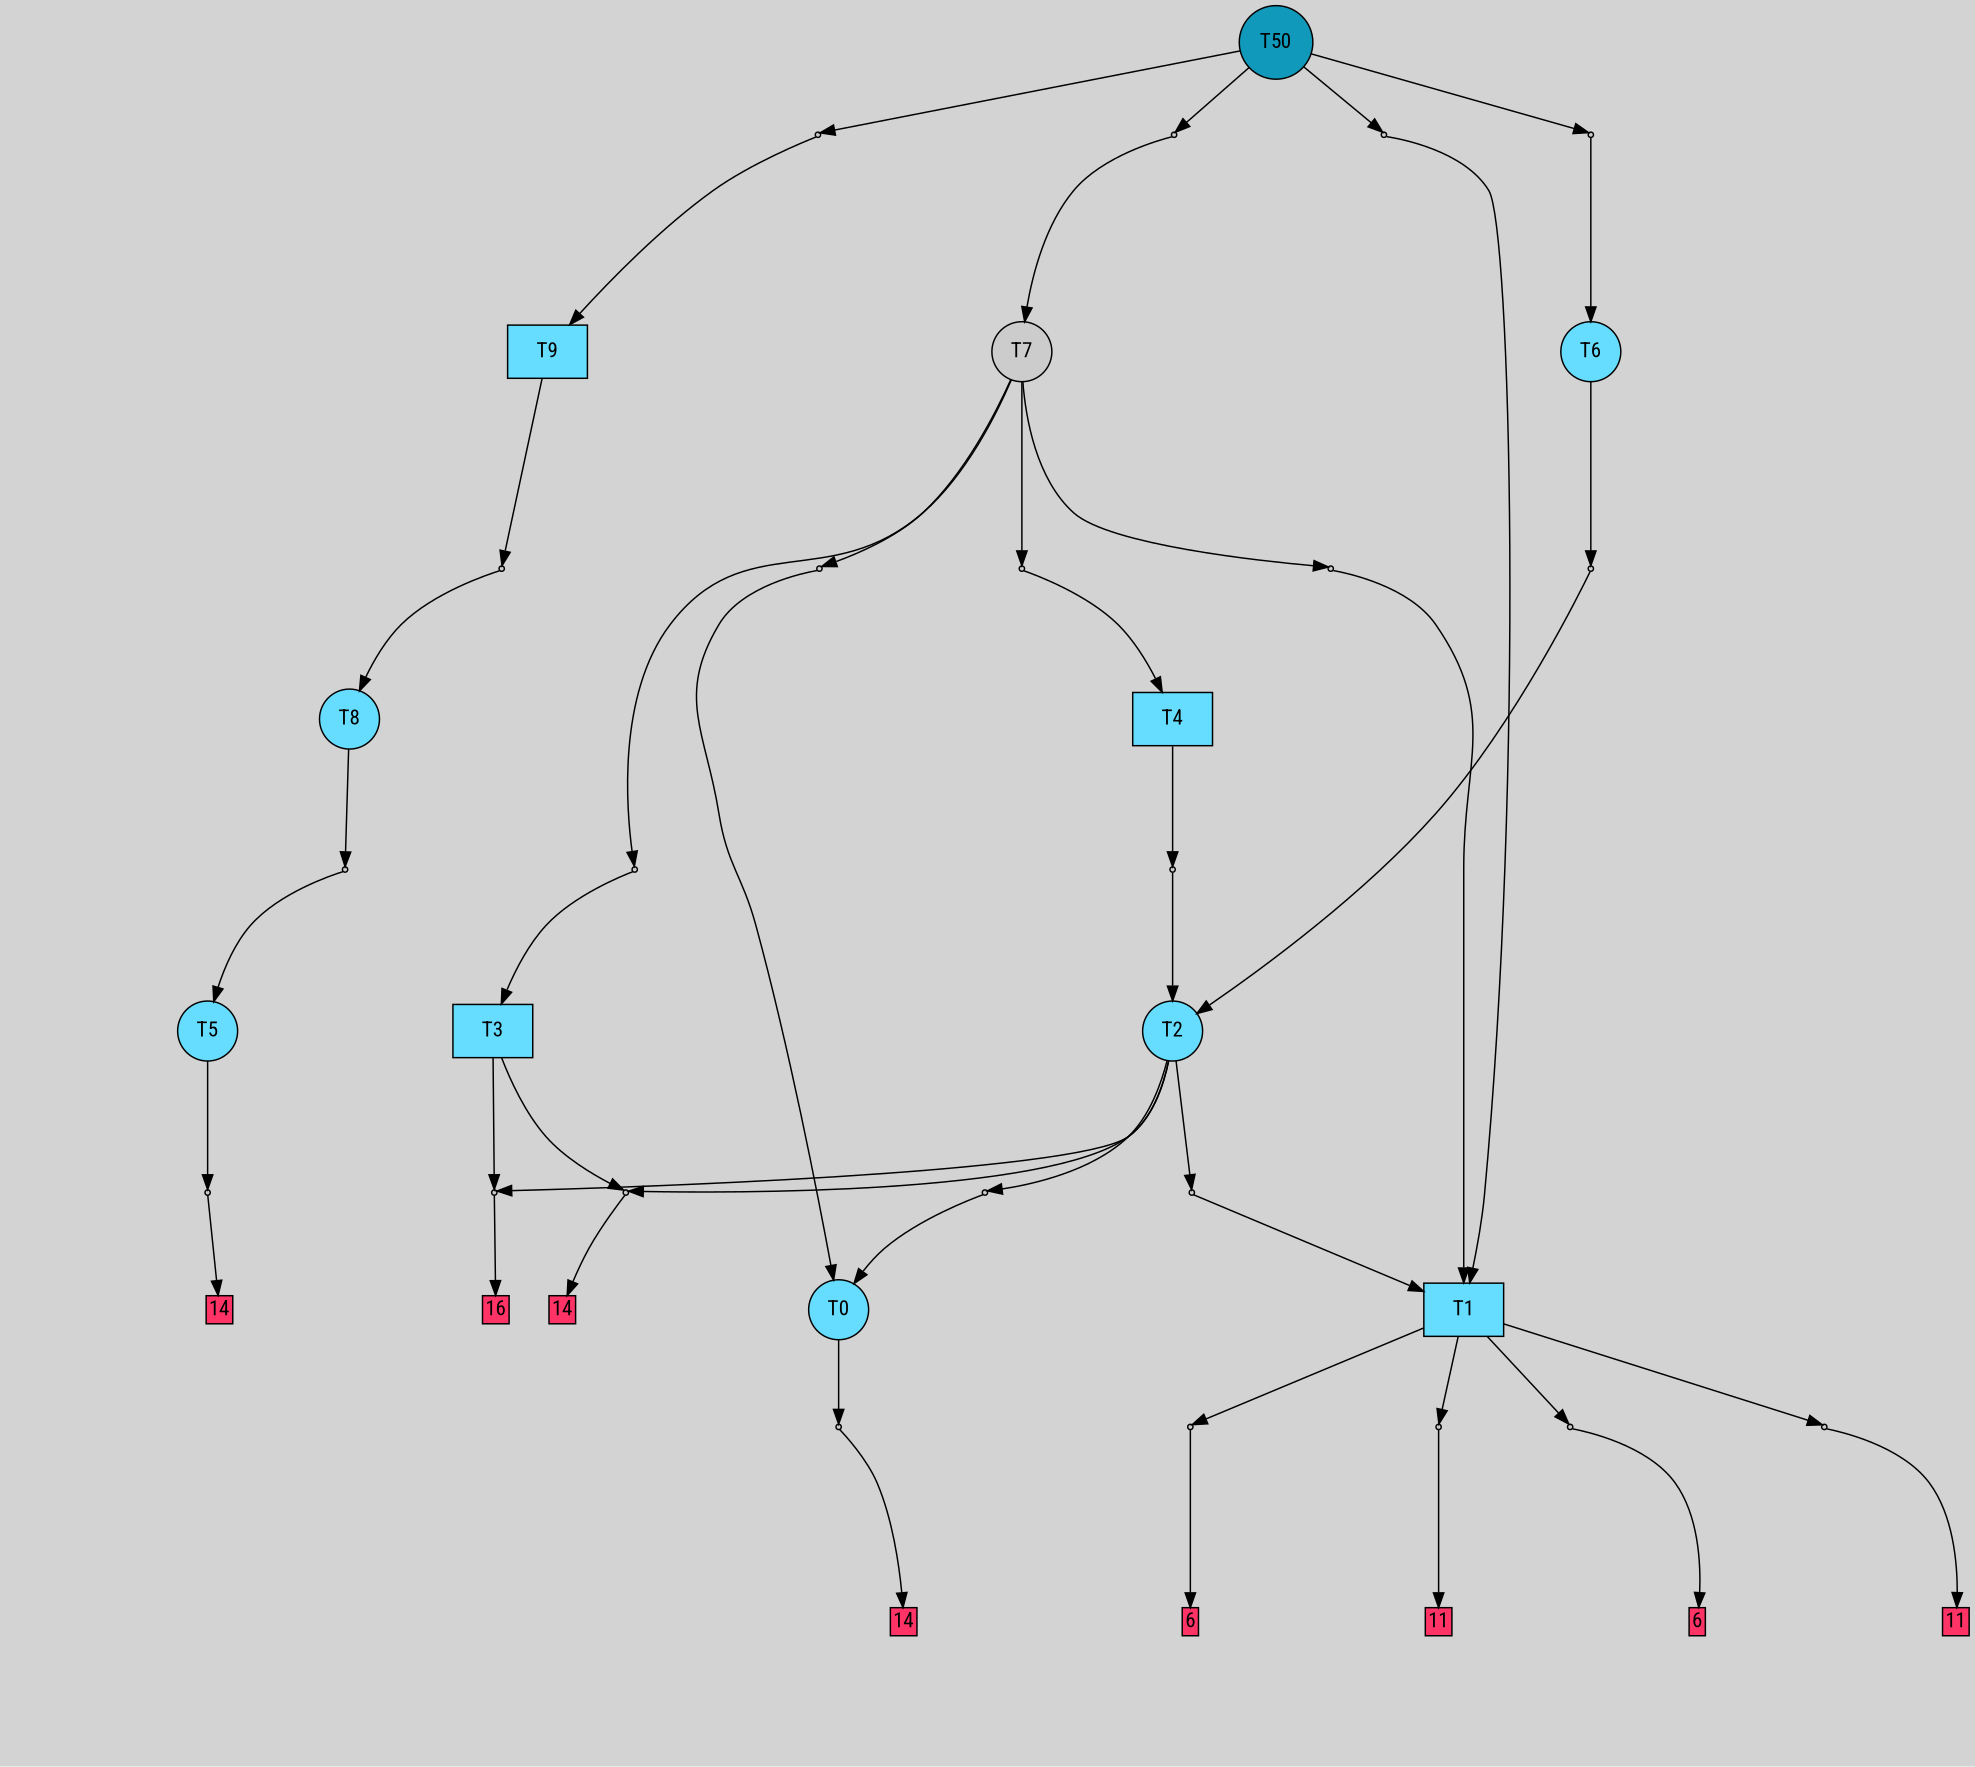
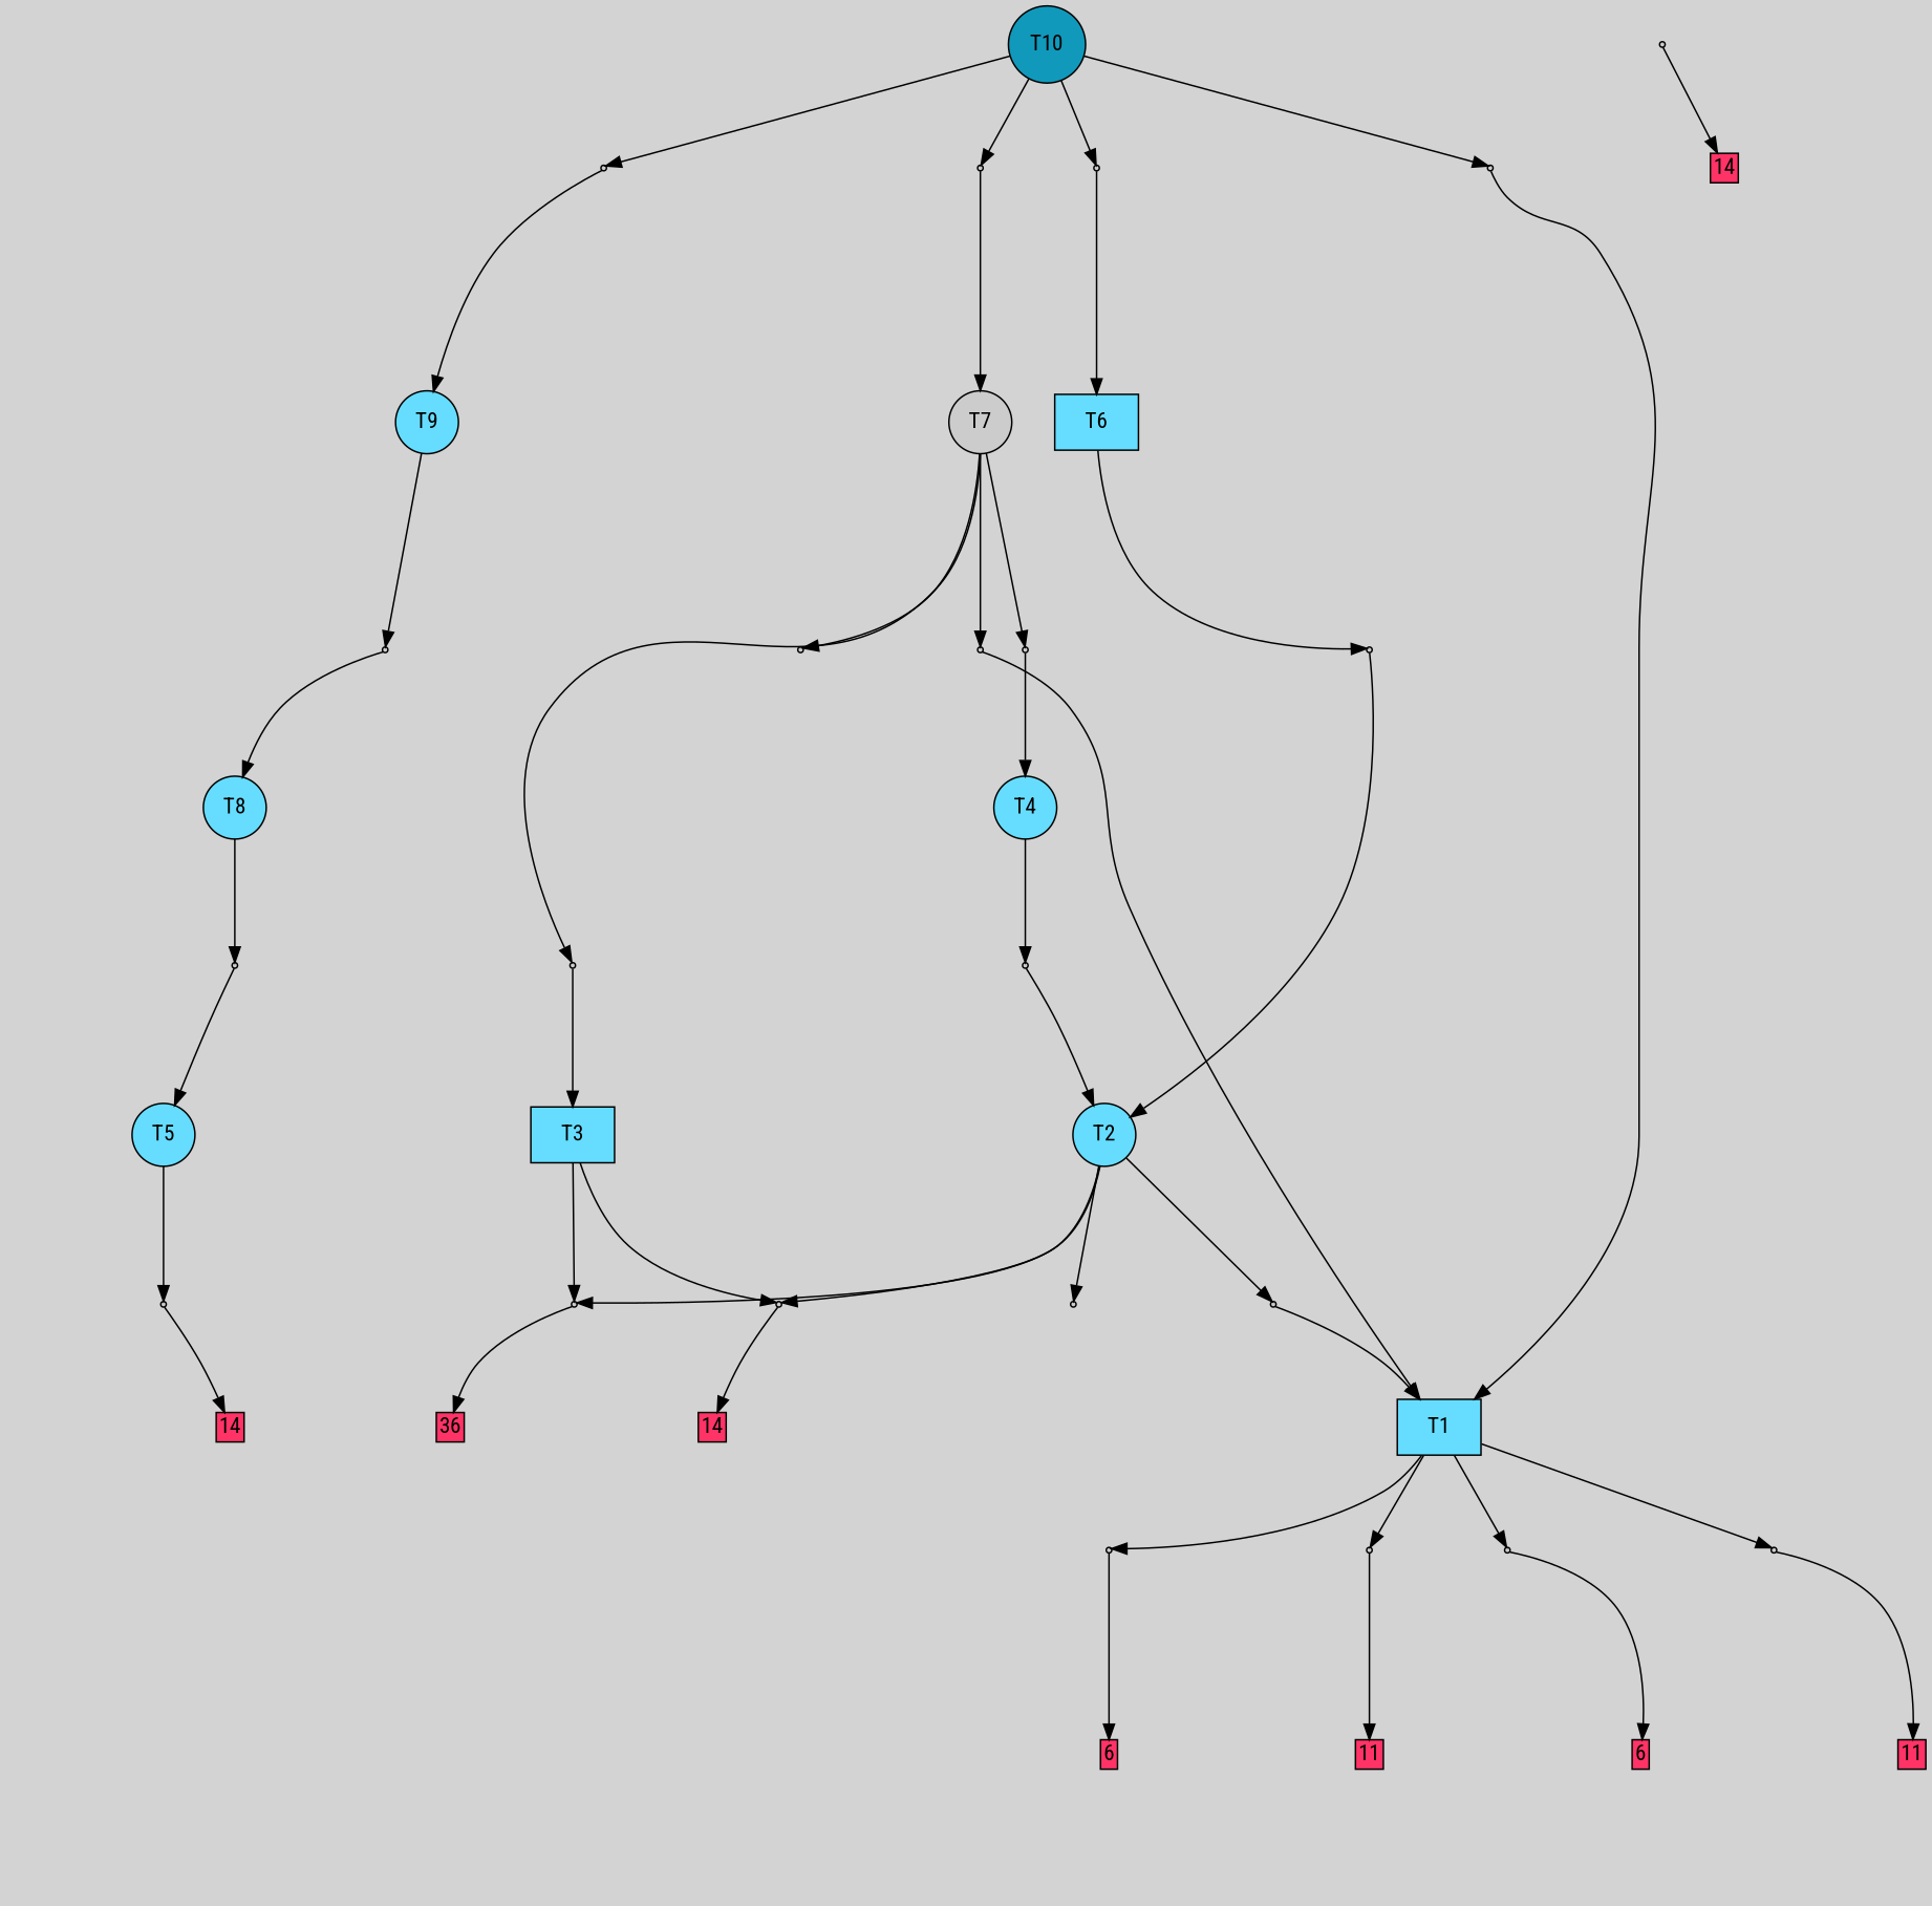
  digraph {
    bgcolor=lightgray
    fontname="Roboto Condensed"
    node [fillcolor="#cccccc" fontname="Roboto Condensed" shape=box style=filled]
    edge [fontname="Roboto Condensed"]
-   T10 [fillcolor="#1199bb" shape=circle label=T50]
+   T10 [fillcolor="#1199bb" shape=circle]
    P18 [shape=point]
    P19 [shape=point]
    P20 [shape=point]
    P21 [shape=point]
-   T0 [fillcolor="#66ddff" shape=circle]
    P0 [shape=point]
    n8 [label="6|2&1|337#1|75&#92;n3|0&0|850#1|12&#92;n" style=invis fillcolor=""]
    n9 [fillcolor="#ff3366" height=0 label=14 margin=0.03 width=0]
    T1 [fillcolor="#66ddff"]
    P1 [shape=point]
    P2 [shape=point]
    P3 [shape=point]
    P4 [shape=point]
    n15 [label="3|0&1|1037#1|773&#92;n7|3&0|1112#1|510&#92;n4|5&0|291#1|141&#92;n1|0&0|560#0|837&#92;n" style=invis fillcolor=""]
    n16 [fillcolor="#ff3366" height=0 label=6 margin=0.03 width=0]
    n17 [label="1|1&1|1172#0|540&#92;n1|7&1|1241#1|796&#92;n5|5&0|569#0|139&#92;n3|2&1|725#0|623&#92;n2|0&1|1037#1|818&#92;n0|6&0|786#0|1200&#92;n3|2&0|382#1|373&#92;n0|1&0|1045#0|951&#92;n1|3&0|1058#0|1&#92;n4|5&0|723#1|1286&#92;n0|0&1|187#1|588&#92;n1|0&0|560#0|837&#92;n" style=invis fillcolor=""]
    n18 [fillcolor="#ff3366" height=0 label=11 margin=0.03 width=0]
    n19 [label="4|5&1|110#1|165&#92;n3|0&1|1122#0|1269&#92;n3|4&0|589#1|957&#92;n3|0&0|4#0|328&#92;n" style=invis fillcolor=""]
    n20 [fillcolor="#ff3366" height=0 label=6 margin=0.03 width=0]
    n21 [label="6|0&1|532#1|758&#92;n4|1&0|704#1|117&#92;n0|0&1|773#0|625&#92;n7|3&0|1112#1|510&#92;n4|5&0|291#1|141&#92;n1|2&1|877#1|696&#92;n3|0&1|1308#0|1186&#92;n1|0&0|560#0|837&#92;n" style=invis fillcolor=""]
    n22 [fillcolor="#ff3366" height=0 label=11 margin=0.03 width=0]
    T2 [fillcolor="#66ddff" shape=circle]
    P5 [shape=point]
    P6 [shape=point]
    P7 [shape=point]
    P8 [shape=point]
    n28 [label="0|3&1|893#1|1092&#92;n7|4&1|140#1|789&#92;n0|0&0|364#1|632&#92;n3|5&0|443#0|352&#92;n3|0&1|1122#0|1269&#92;n" style=invis fillcolor=""]
    n29 [label="5|6&1|583#0|515&#92;n2|2&0|1286#1|591&#92;n7|0&0|762#0|1287&#92;n" style=invis fillcolor=""]
    n30 [label="0|7&1|1158#0|605&#92;n7|2&0|15#1|973&#92;n3|0&0|850#1|12&#92;n" style=invis fillcolor=""]
    n31 [fillcolor="#ff3366" height=0 label=14 margin=0.03 width=0]
    n32 [label="7|0&1|781#0|477&#92;n" style=invis fillcolor=""]
-   n33 [fillcolor="#ff3366" height=0 label=16 margin=0.03 width=0]
+   n33 [fillcolor="#ff3366" height=0 label=36 margin=0.03 width=0]
    T3 [fillcolor="#66ddff"]
-   T4 [fillcolor="#66ddff"]
+   T4 [fillcolor="#66ddff" shape=circle]
    P9 [shape=point]
    n37 [label="3|0&1|1083#0|825&#92;n" style=invis fillcolor=""]
    T5 [fillcolor="#66ddff" shape=circle]
    P10 [shape=point]
    n40 [label="0|7&1|1158#0|605&#92;n7|2&0|15#1|973&#92;n3|0&0|850#1|12&#92;n" style=invis fillcolor=""]
    n41 [fillcolor="#ff3366" height=0 label=14 margin=0.03 width=0]
-   T6 [fillcolor="#66ddff" shape=circle]
+   T6 [fillcolor="#66ddff"]
    P11 [shape=point]
    n44 [label="3|0&1|1083#0|825&#92;n" style=invis fillcolor=""]
    T7 [shape=circle]
    P12 [shape=point]
    P13 [shape=point]
    P14 [shape=point]
    P15 [shape=point]
    n50 [label="6|6&1|201#1|108&#92;n3|3&1|278#0|550&#92;n7|0&0|147#0|1144&#92;n7|7&1|208#1|1323&#92;n3|3&0|511#0|1215&#92;n0|6&0|736#0|1259&#92;n2|2&0|1286#1|591&#92;n7|0&0|762#0|1287&#92;n" style=invis fillcolor=""]
    n51 [label="7|4&1|140#1|789&#92;n5|2&0|60#0|1020&#92;n1|6&1|1176#1|1145&#92;n1|3&0|130#0|1326&#92;n5|2&0|155#1|360&#92;n4|5&1|110#1|165&#92;n1|4&0|685#0|466&#92;n6|0&1|938#0|1123&#92;n3|0&0|4#0|328&#92;n" style=invis fillcolor=""]
    n52 [label="0|3&1|893#1|1092&#92;n7|4&1|140#1|789&#92;n0|0&0|364#1|632&#92;n3|5&0|443#0|352&#92;n3|0&1|1122#0|1269&#92;n" style=invis fillcolor=""]
    n53 [label="1|1&1|1130#1|568&#92;n2|7&0|433#1|1152&#92;n7|2&0|39#0|324&#92;n7|0&0|762#0|1287&#92;n" style=invis fillcolor=""]
    T8 [fillcolor="#66ddff" shape=circle]
    P16 [shape=point]
    n56 [label="3|3&1|250#0|760&#92;n3|0&0|979#1|12&#92;n" style=invis fillcolor=""]
-   T9 [fillcolor="#66ddff"]
+   T9 [fillcolor="#66ddff" shape=circle]
    P17 [shape=point]
    n59 [label="6|0&1|319#0|650&#92;n6|2&0|464#1|1294&#92;n0|0&1|637#0|1338&#92;n" style=invis fillcolor=""]
    n60 [label="0|6&1|1174#1|1145&#92;n5|0&1|992#0|1063&#92;n2|6&0|750#0|904&#92;n0|7&1|194#1|553&#92;n2|0&0|127#0|678&#92;n4|4&1|1057#0|992&#92;n6|0&1|14#1|827&#92;n3|0&0|4#0|328&#92;n" style=invis fillcolor=""]
    n61 [label="0|3&1|893#1|1092&#92;n7|4&1|140#1|789&#92;n0|0&0|364#1|632&#92;n3|5&0|443#0|352&#92;n3|0&1|1122#0|1269&#92;n" style=invis fillcolor=""]
    n62 [label="0|3&1|933#1|896&#92;n6|2&0|315#0|827&#92;n0|0&1|637#0|1338&#92;n" style=invis fillcolor=""]
    n63 [label="5|0&1|992#0|1063&#92;n6|3&1|118#1|651&#92;n0|4&0|459#0|1000&#92;n7|7&1|584#1|347&#92;n5|1&0|28#1|15&#92;n4|4&1|584#0|316&#92;n2|3&0|455#0|1241&#92;n3|5&0|523#0|228&#92;n0|1&1|1232#0|589&#92;n0|7&1|194#0|553&#92;n0|3&1|893#1|1092&#92;n5|0&0|359#1|356&#92;n3|5&0|443#0|352&#92;n3|0&1|1122#0|1269&#92;n" style=invis fillcolor=""]
    subgraph sub_1 {
      rank=same
      T10
    }
    T10 -> P18
    T10 -> P19
    T10 -> P20
    T10 -> P21
    P18 -> T9
    P18 -> n60 [style=invis]
    P19 -> T1
    P19 -> n61 [style=invis]
    P20 -> T7
    P20 -> n62 [style=invis]
    P21 -> T6
    P21 -> n63 [style=invis]
-   T0 -> P0
    P0 -> n8 [style=invis]
    P0 -> n9
    T1 -> P1
    T1 -> P2
    T1 -> P3
    T1 -> P4
    P1 -> n15 [style=invis]
    P1 -> n16
    P2 -> n17 [style=invis]
    P2 -> n18
    P3 -> n19 [style=invis]
    P3 -> n20
    P4 -> n21 [style=invis]
    P4 -> n22
    T2 -> P5
    T2 -> P6
    T2 -> P7
    T2 -> P8
    P5 -> T1
    P5 -> n28 [style=invis]
-   P6 -> T0
    P6 -> n29 [style=invis]
    P7 -> n30 [style=invis]
    P7 -> n31
    P8 -> n32 [style=invis]
    P8 -> n33
    T3 -> P7
    T3 -> P8
    T4 -> P9
    P9 -> T2
    P9 -> n37 [style=invis]
    T5 -> P10
    P10 -> n40 [style=invis]
    P10 -> n41
    T6 -> P11
    P11 -> T2
    P11 -> n44 [style=invis]
    T7 -> P12
    T7 -> P13
    T7 -> P14
    T7 -> P15
    P12 -> T4
    P12 -> n50 [style=invis]
    P13 -> T3
    P13 -> n51 [style=invis]
    P14 -> T1
    P14 -> n52 [style=invis]
-   P15 -> T0
    P15 -> n53 [style=invis]
    T8 -> P16
    P16 -> T5
    P16 -> n56 [style=invis]
    T9 -> P17
    P17 -> T8
    P17 -> n59 [style=invis]
  }
